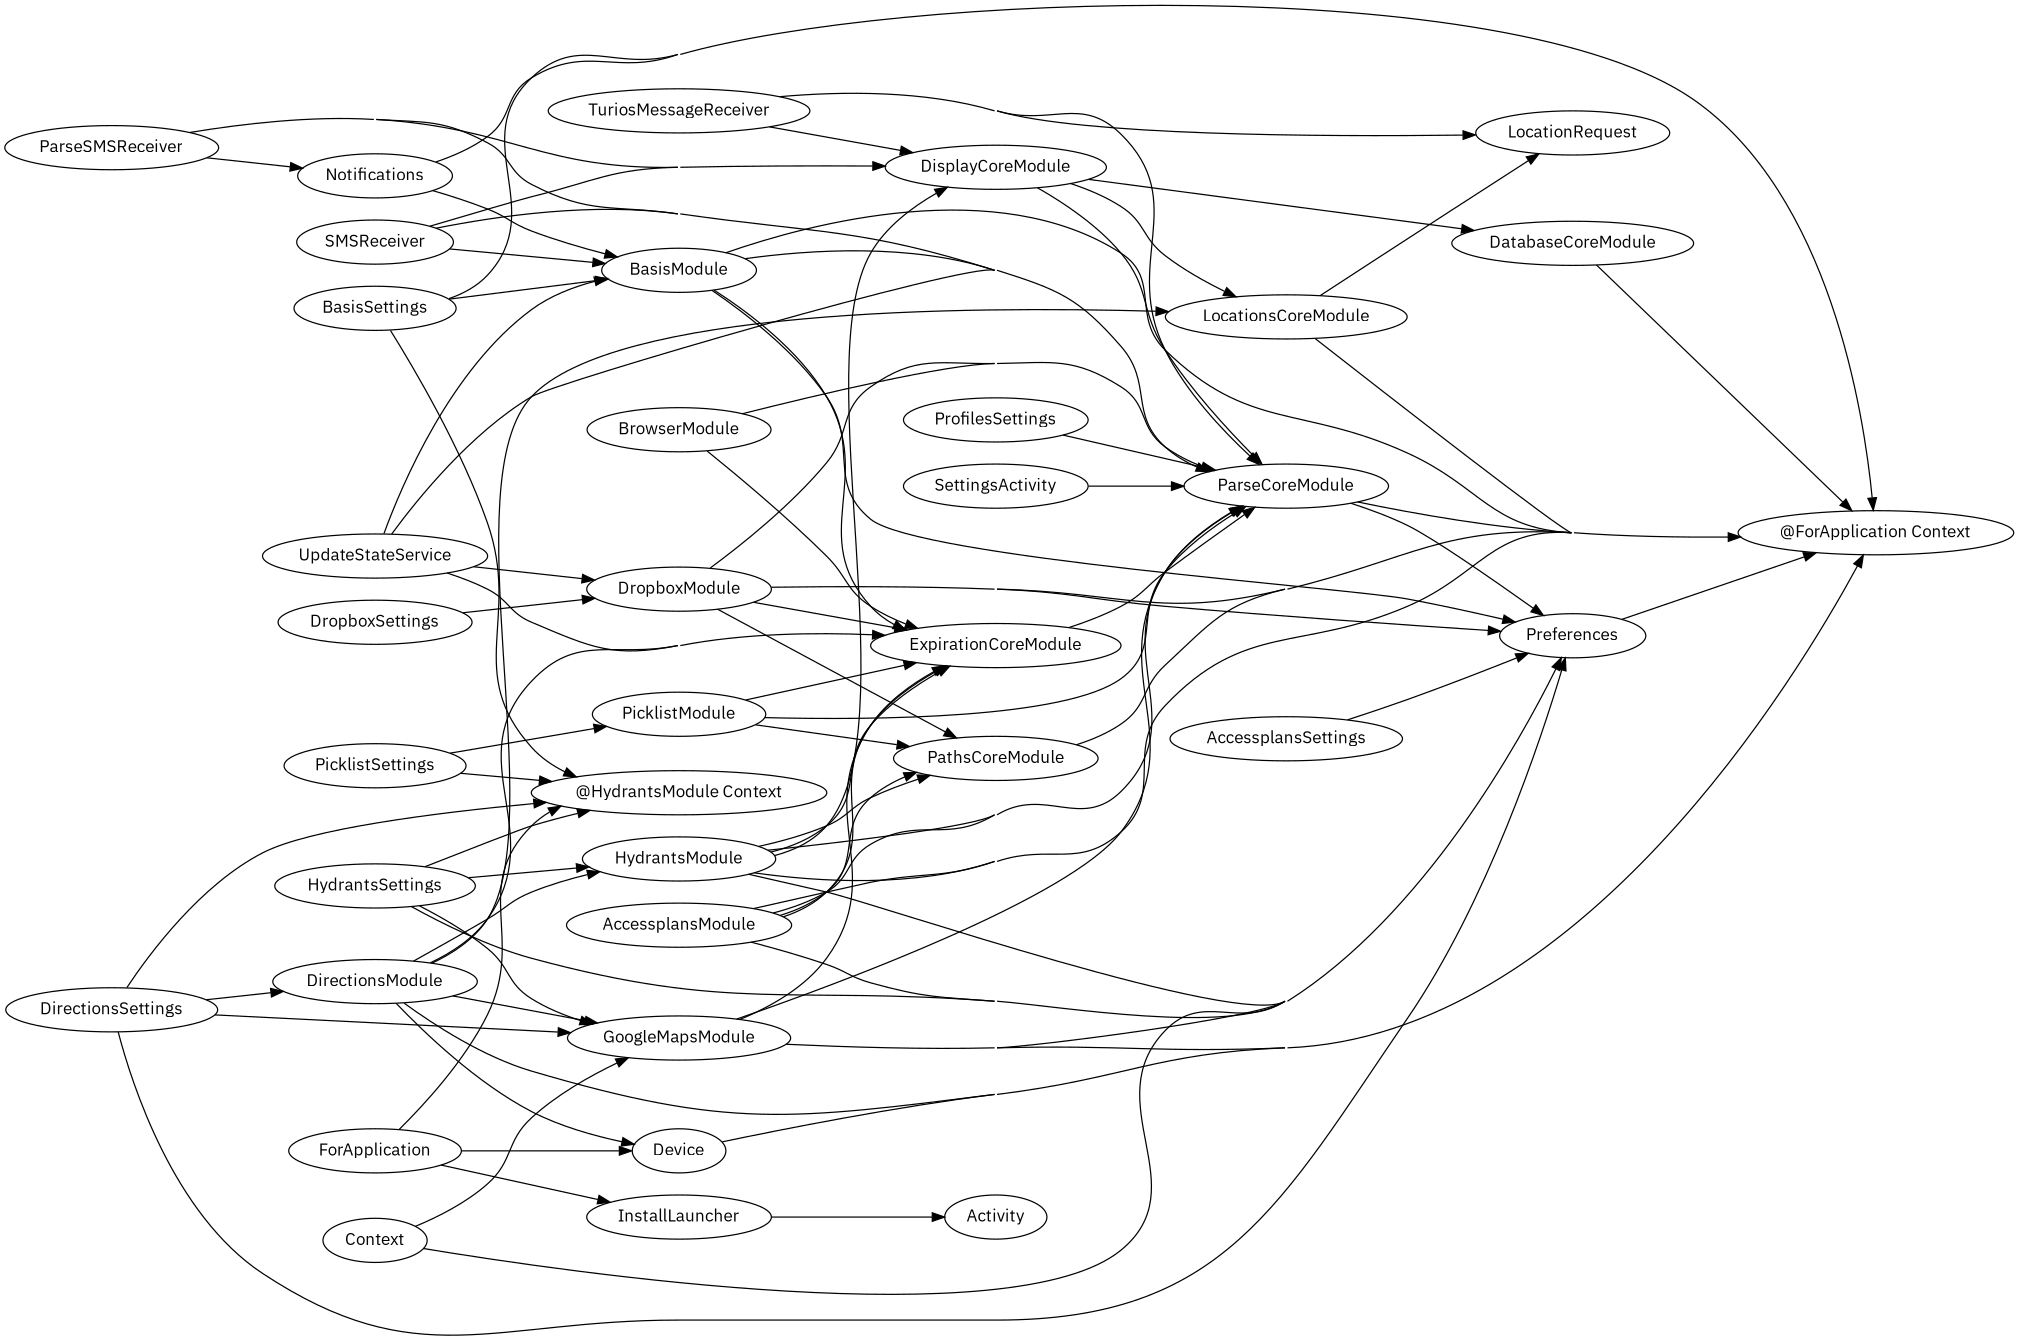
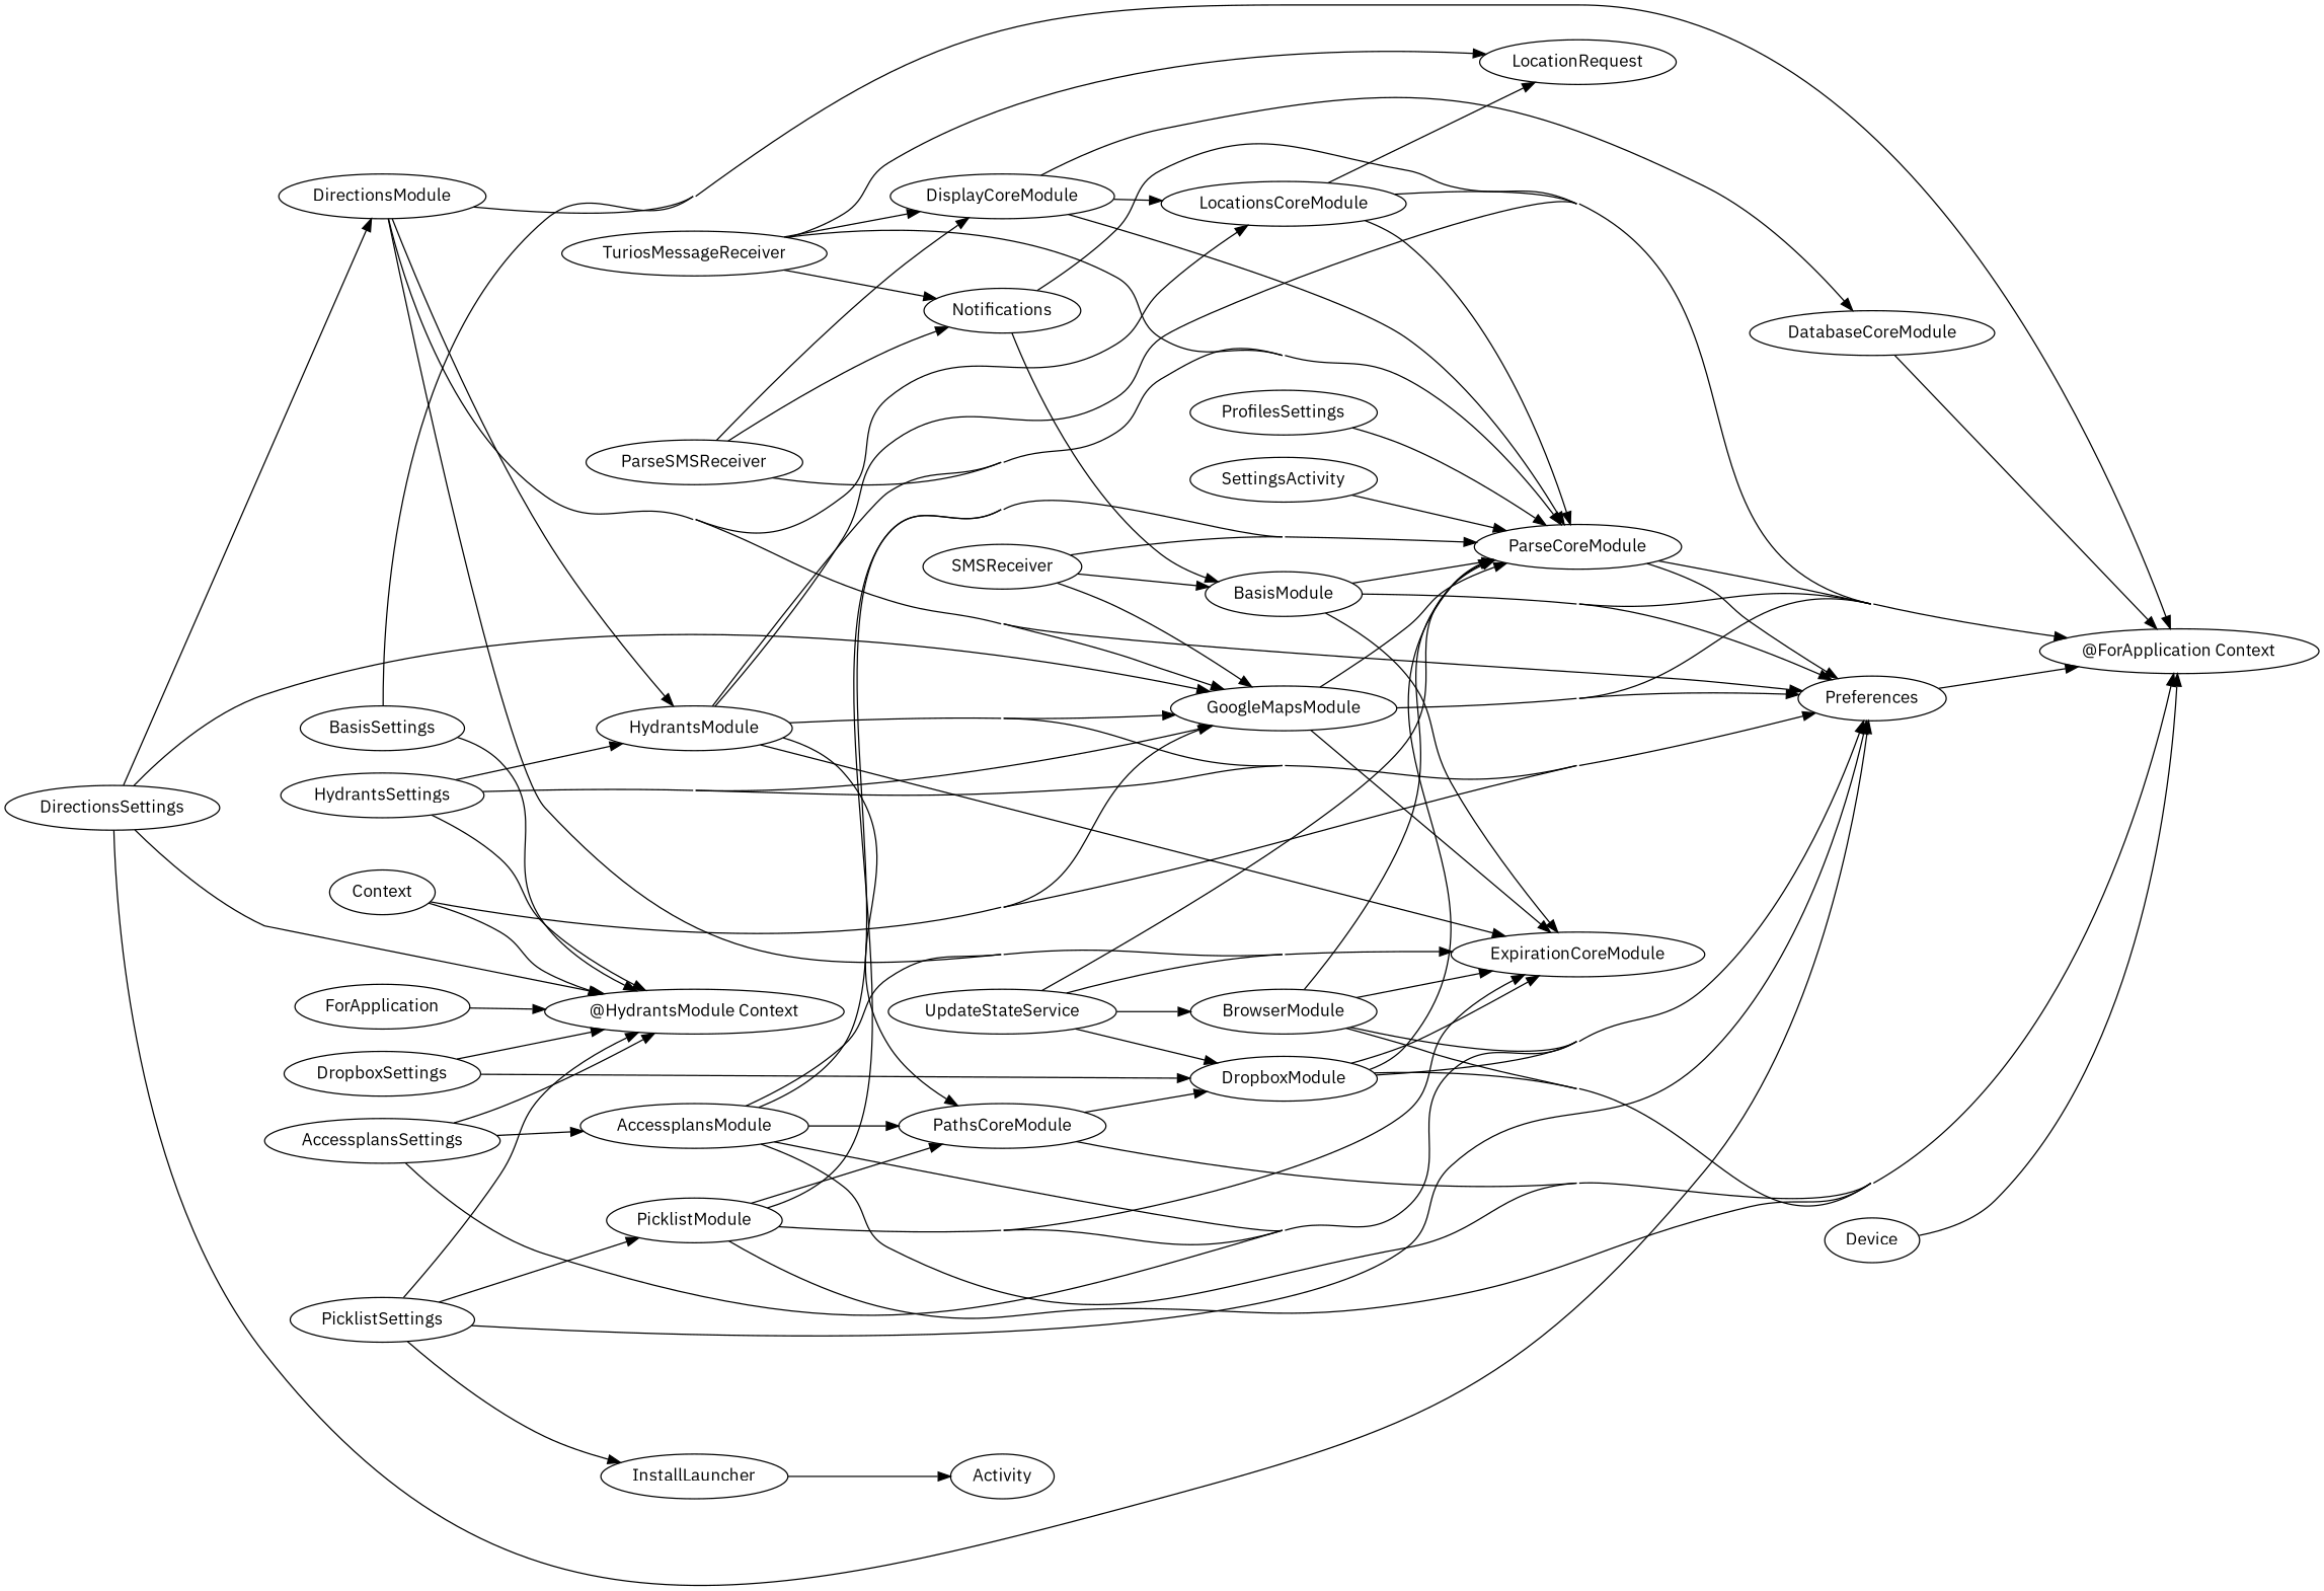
  digraph {
    concentrate=true
    fontname="IBM Plex Sans"
    rankdir=LR
    node [fontname="IBM Plex Sans"]
    edge [fontname="IBM Plex Sans"]
    AccessplansModule
    ExpirationCoreModule
    ParseCoreModule
    PathsCoreModule
    Preferences
    n6 [label="@ForApplication Context"]
    AccessplansSettings
    n8 [label="@HydrantsModule Context"]
    BasisModule
    BasisSettings
    BrowserModule
    DatabaseCoreModule
    Device
    DirectionsModule
    LocationsCoreModule
    GoogleMapsModule
    HydrantsModule
    LocationRequest
    DirectionsSettings
    DisplayCoreModule
    Notifications
    DropboxModule
    DropboxSettings
    n24 [label=Context]
    HydrantsSettings
    InstallLauncher
    Activity
    ParseSMSReceiver
    PicklistModule
    PicklistSettings
    ProfilesSettings
    SMSReceiver
    SettingsActivity
    TuriosMessageReceiver
    n35 [label=ForApplication]
    UpdateStateService
    AccessplansModule -> ExpirationCoreModule
    AccessplansModule -> ParseCoreModule
    AccessplansModule -> PathsCoreModule
    AccessplansModule -> Preferences
    AccessplansModule -> n6
-   ExpirationCoreModule -> ParseCoreModule
+   LocationsCoreModule -> ParseCoreModule
    ParseCoreModule -> Preferences
    ParseCoreModule -> n6
    PathsCoreModule -> n6
    Preferences -> n6
+   AccessplansSettings -> AccessplansModule
    AccessplansSettings -> Preferences
+   AccessplansSettings -> n8
    BasisModule -> ExpirationCoreModule
    BasisModule -> ParseCoreModule
    BasisModule -> Preferences
    BasisModule -> n6
    BasisSettings -> n6
    BasisSettings -> n8
-   BasisSettings -> BasisModule
    BrowserModule -> ExpirationCoreModule
    BrowserModule -> ParseCoreModule
+   BrowserModule -> Preferences
+   BrowserModule -> n6
    DatabaseCoreModule -> n6
    Device -> n6
    DirectionsModule -> ExpirationCoreModule
-   DirectionsModule -> Device
+   DirectionsModule -> Preferences
    DirectionsModule -> n6
    DirectionsModule -> LocationsCoreModule
    DirectionsModule -> GoogleMapsModule
    DirectionsModule -> HydrantsModule
    LocationsCoreModule -> n6
    LocationsCoreModule -> LocationRequest
    GoogleMapsModule -> ExpirationCoreModule
    GoogleMapsModule -> ParseCoreModule
    GoogleMapsModule -> Preferences
    GoogleMapsModule -> n6
    HydrantsModule -> ExpirationCoreModule
    HydrantsModule -> ParseCoreModule
    HydrantsModule -> PathsCoreModule
    HydrantsModule -> Preferences
    HydrantsModule -> n6
-   HydrantsModule -> DisplayCoreModule
+   HydrantsModule -> GoogleMapsModule
    DirectionsSettings -> Preferences
    DirectionsSettings -> n8
    DirectionsSettings -> DirectionsModule
    DirectionsSettings -> GoogleMapsModule
    DisplayCoreModule -> ParseCoreModule
    DisplayCoreModule -> DatabaseCoreModule
    DisplayCoreModule -> LocationsCoreModule
    Notifications -> n6
    Notifications -> BasisModule
    DropboxModule -> ExpirationCoreModule
    DropboxModule -> ParseCoreModule
-   DropboxModule -> PathsCoreModule
+   PathsCoreModule -> DropboxModule
    DropboxModule -> Preferences
    DropboxModule -> n6
+   DropboxSettings -> n8
    DropboxSettings -> DropboxModule
    n24 -> Preferences
+   n24 -> n8
    n24 -> GoogleMapsModule
    HydrantsSettings -> Preferences
    HydrantsSettings -> n8
    HydrantsSettings -> GoogleMapsModule
    HydrantsSettings -> HydrantsModule
    InstallLauncher -> Activity
    ParseSMSReceiver -> ParseCoreModule
    ParseSMSReceiver -> DisplayCoreModule
    ParseSMSReceiver -> Notifications
    PicklistModule -> ExpirationCoreModule
    PicklistModule -> ParseCoreModule
    PicklistModule -> PathsCoreModule
+   PicklistModule -> Preferences
+   PicklistModule -> n6
+   PicklistSettings -> Preferences
    PicklistSettings -> n8
    PicklistSettings -> PicklistModule
    ProfilesSettings -> ParseCoreModule
    SMSReceiver -> ParseCoreModule
    SMSReceiver -> BasisModule
-   SMSReceiver -> DisplayCoreModule
+   SMSReceiver -> GoogleMapsModule
    SettingsActivity -> ParseCoreModule
    TuriosMessageReceiver -> ParseCoreModule
    TuriosMessageReceiver -> LocationRequest
    TuriosMessageReceiver -> DisplayCoreModule
+   TuriosMessageReceiver -> Notifications
    n35 -> n8
-   n35 -> Device
-   n35 -> InstallLauncher
+   PicklistSettings -> InstallLauncher
    UpdateStateService -> ExpirationCoreModule
    UpdateStateService -> ParseCoreModule
-   UpdateStateService -> BasisModule
+   UpdateStateService -> BrowserModule
    UpdateStateService -> DropboxModule
  }
